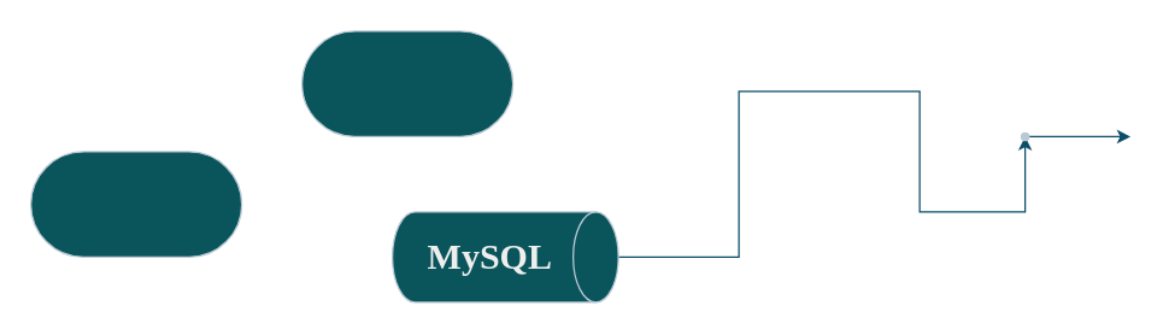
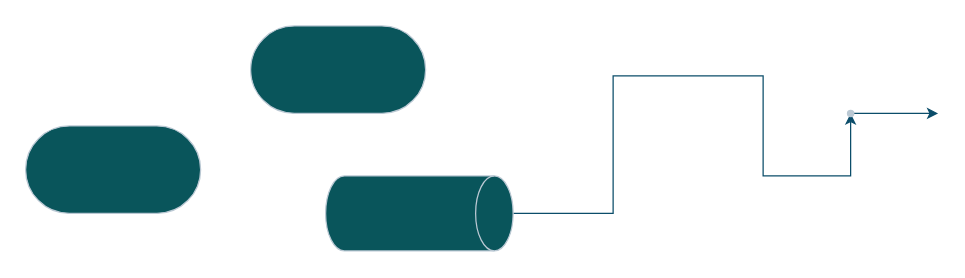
  <mxCell id="0" />
  <mxCell id="1" style="" parent="0" />
  <mxCell id="2" value="" style="rounded=1;whiteSpace=wrap;html=1;labelBackgroundColor=none;arcSize=50;fillColor=#09555B;strokeColor=#BAC8D3;fontColor=#EEEEEE;" vertex="1" parent="1"><mxGeometry x="20" y="100" width="140" height="70" as="geometry" /></mxCell>
  <mxCell id="3" value="" style="rounded=1;whiteSpace=wrap;html=1;labelBackgroundColor=none;arcSize=50;fillColor=#09555B;strokeColor=#BAC8D3;fontColor=#EEEEEE;" vertex="1" parent="1"><mxGeometry x="200" y="20" width="140" height="70" as="geometry" /></mxCell>
  <mxCell id="4" value="" style="edgeStyle=orthogonalEdgeStyle;rounded=0;orthogonalLoop=1;jettySize=auto;html=1;strokeColor=#0B4D6A;" edge="1" parent="1" source="5" target="8"><mxGeometry relative="1" as="geometry"><Array as="points"><mxPoint x="490" y="170" /><mxPoint x="490" y="60" /><mxPoint x="610" y="60" /><mxPoint x="610" y="140" /></Array></mxGeometry></mxCell>
  <mxCell id="5" value="" style="shape=cylinder3;whiteSpace=wrap;html=1;boundedLbl=1;backgroundOutline=1;size=15;direction=south;labelBackgroundColor=none;fillColor=#09555B;strokeColor=#BAC8D3;fontColor=#EEEEEE;" vertex="1" parent="1"><mxGeometry x="260" y="140" width="150" height="60" as="geometry" /></mxCell>
- <mxCell id="6" value="&lt;h1&gt;&lt;font face=&quot;Comic Sans MS&quot;&gt;MySQL&lt;/font&gt;&lt;/h1&gt;" style="text;strokeColor=none;align=center;fillColor=none;html=1;verticalAlign=middle;whiteSpace=wrap;rounded=0;fontColor=#EEEEEE;" vertex="1" parent="1"><mxGeometry x="280" y="150" width="90" height="40" as="geometry" /></mxCell>
  <mxCell id="7" value="" style="edgeStyle=orthogonalEdgeStyle;rounded=0;orthogonalLoop=1;jettySize=auto;html=1;strokeColor=#0B4D6A;" edge="1" parent="1" source="8"><mxGeometry relative="1" as="geometry"><mxPoint x="750" y="90" as="targetPoint" /></mxGeometry></mxCell>
  <mxCell id="8" value="" style="shape=waypoint;sketch=0;size=6;pointerEvents=1;points=[];fillColor=#09555B;resizable=0;rotatable=0;perimeter=centerPerimeter;snapToPoint=1;strokeColor=#BAC8D3;fontColor=#EEEEEE;labelBackgroundColor=none;" vertex="1" parent="1"><mxGeometry x="670" y="80" width="20" height="20" as="geometry" /></mxCell>
